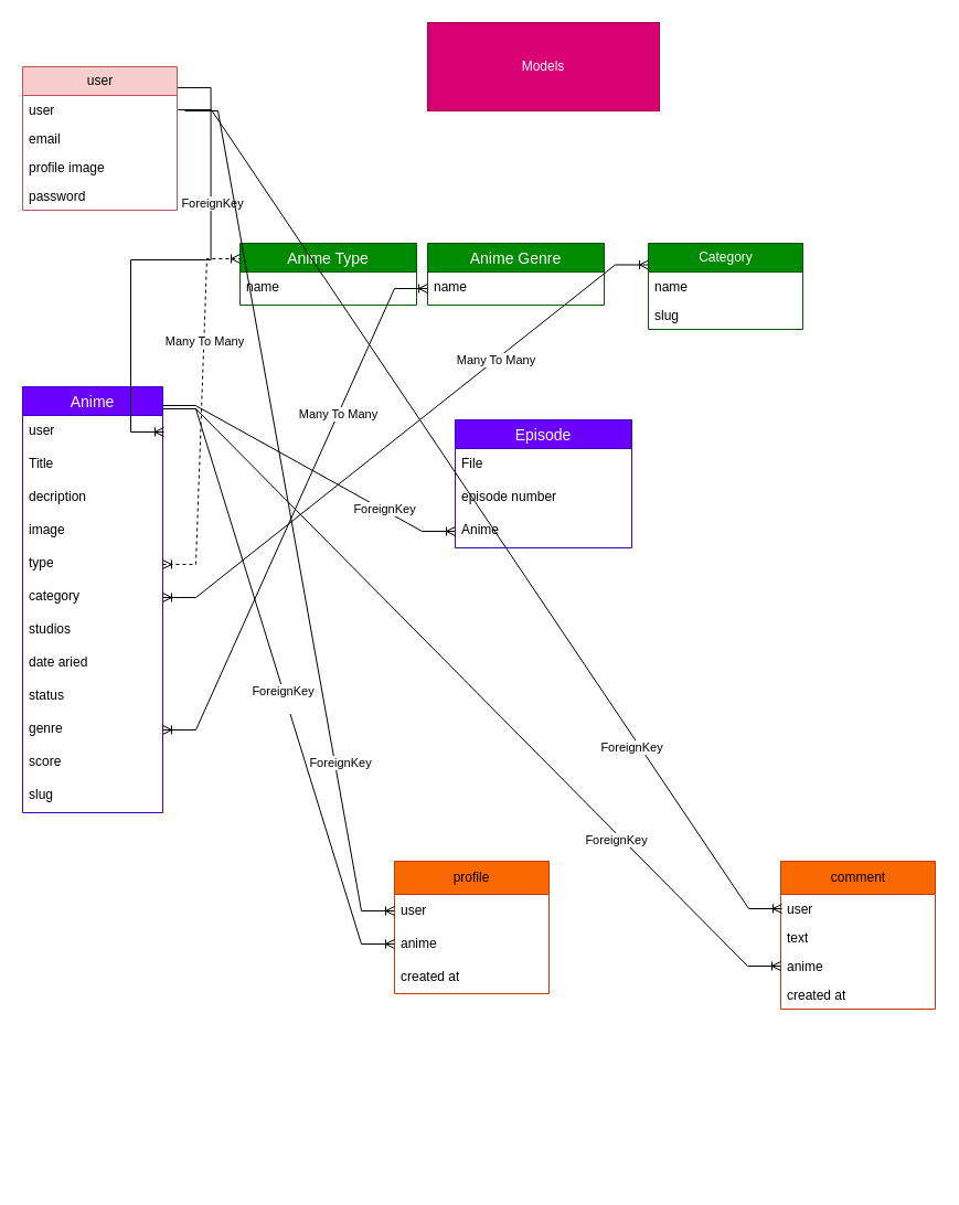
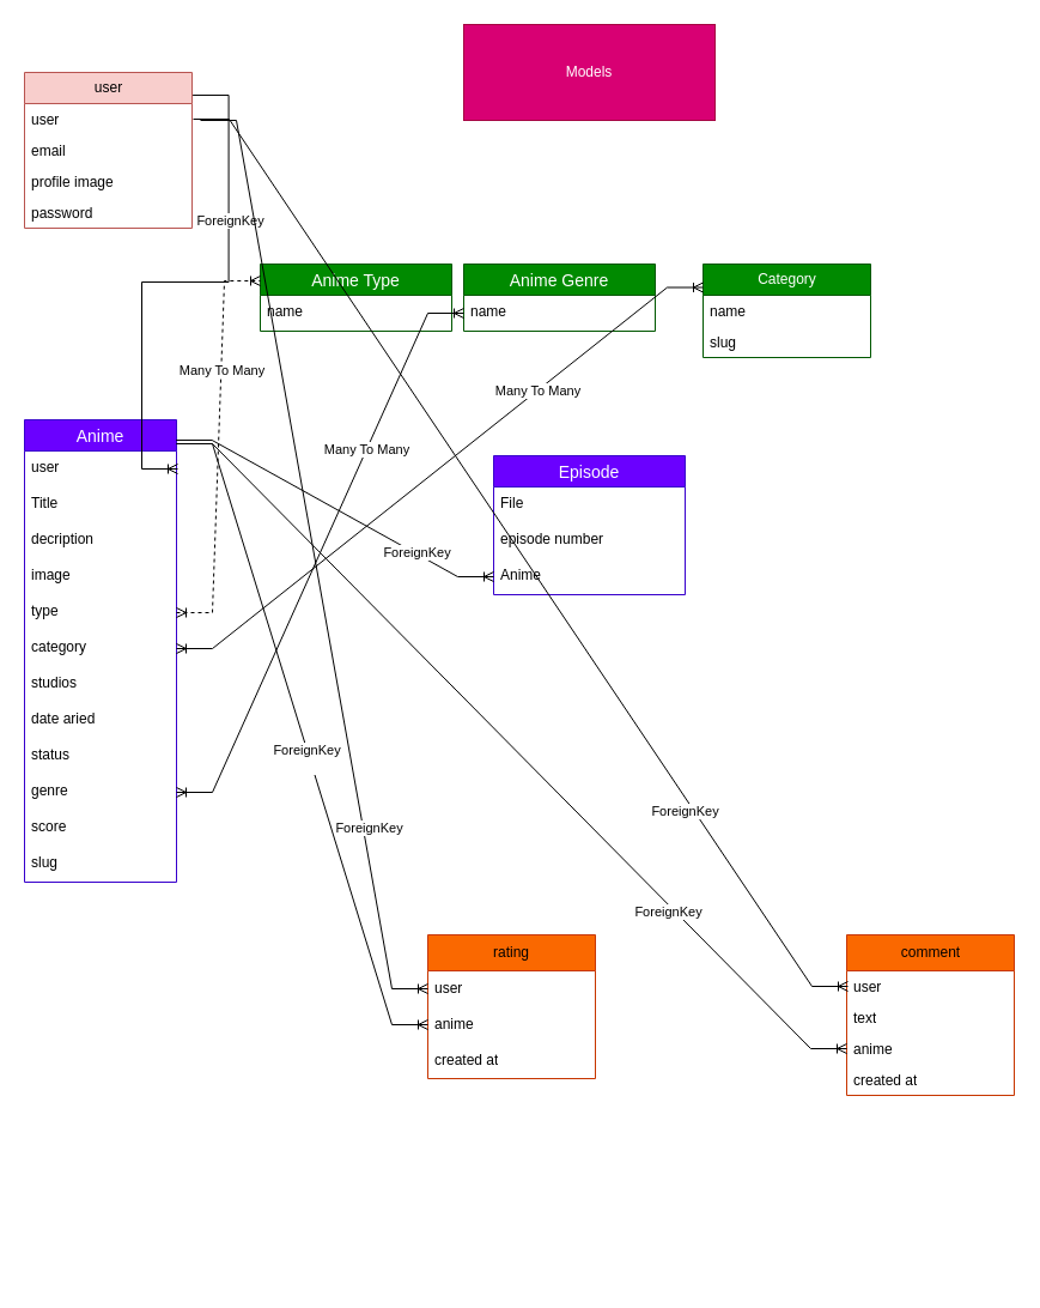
  <mxCell id="0" />
  <mxCell id="1" parent="0" />
  <mxCell id="2" value="user" style="swimlane;fontStyle=0;childLayout=stackLayout;horizontal=1;startSize=26;fillColor=#f8cecc;horizontalStack=0;resizeParent=1;resizeParentMax=0;resizeLast=0;collapsible=1;marginBottom=0;html=1;strokeColor=#b85450;" parent="1" vertex="1"><mxGeometry x="20" y="60" width="140" height="130" as="geometry" /></mxCell>
  <mxCell id="3" value="user" style="text;align=left;verticalAlign=top;spacingLeft=4;spacingRight=4;overflow=hidden;rotatable=0;points=[[0,0.5],[1,0.5]];portConstraint=eastwest;whiteSpace=wrap;html=1;" parent="2" vertex="1"><mxGeometry y="26" width="140" height="26" as="geometry" /></mxCell>
  <mxCell id="4" value="email" style="text;align=left;verticalAlign=top;spacingLeft=4;spacingRight=4;overflow=hidden;rotatable=0;points=[[0,0.5],[1,0.5]];portConstraint=eastwest;whiteSpace=wrap;html=1;" vertex="1" parent="2"><mxGeometry y="52" width="140" height="26" as="geometry" /></mxCell>
  <mxCell id="5" value="profile image" style="text;align=left;verticalAlign=top;spacingLeft=4;spacingRight=4;overflow=hidden;rotatable=0;points=[[0,0.5],[1,0.5]];portConstraint=eastwest;whiteSpace=wrap;html=1;" vertex="1" parent="2"><mxGeometry y="78" width="140" height="26" as="geometry" /></mxCell>
  <mxCell id="6" value="password" style="text;strokeColor=none;fillColor=none;align=left;verticalAlign=top;spacingLeft=4;spacingRight=4;overflow=hidden;rotatable=0;points=[[0,0.5],[1,0.5]];portConstraint=eastwest;whiteSpace=wrap;html=1;" parent="2" vertex="1"><mxGeometry y="104" width="140" height="26" as="geometry" /></mxCell>
  <mxCell id="7" value="Anime" style="swimlane;fontStyle=0;childLayout=stackLayout;horizontal=1;startSize=26;horizontalStack=0;resizeParent=1;resizeParentMax=0;resizeLast=0;collapsible=1;marginBottom=0;align=center;fontSize=14;fillColor=#6a00ff;fontColor=#ffffff;strokeColor=#3700CC;" parent="1" vertex="1"><mxGeometry x="20" y="350" width="127" height="386" as="geometry" /></mxCell>
  <mxCell id="8" value="user" style="text;strokeColor=none;fillColor=none;spacingLeft=4;spacingRight=4;overflow=hidden;rotatable=0;points=[[0,0.5],[1,0.5]];portConstraint=eastwest;fontSize=12;whiteSpace=wrap;html=1;" parent="7" vertex="1"><mxGeometry y="26" width="127" height="30" as="geometry" /></mxCell>
  <mxCell id="9" value="" style="edgeStyle=entityRelationEdgeStyle;fontSize=12;html=1;endArrow=ERoneToMany;rounded=0;entryX=1;entryY=0.5;entryDx=0;entryDy=0;exitX=0.997;exitY=0.146;exitDx=0;exitDy=0;exitPerimeter=0;" parent="7" edge="1"><mxGeometry width="100" height="100" relative="1" as="geometry"><mxPoint x="140.58" y="-271.02" as="sourcePoint" /><mxPoint x="128" y="41" as="targetPoint" /><Array as="points"><mxPoint x="168" y="-190" /><mxPoint x="158" y="-190" /></Array></mxGeometry></mxCell>
  <mxCell id="10" value="ForeignKey" style="edgeLabel;html=1;align=center;verticalAlign=middle;resizable=0;points=[];" parent="9" vertex="1" connectable="0"><mxGeometry x="-0.393" y="1" relative="1" as="geometry"><mxPoint as="offset" /></mxGeometry></mxCell>
  <mxCell id="11" value="Title" style="text;strokeColor=none;fillColor=none;spacingLeft=4;spacingRight=4;overflow=hidden;rotatable=0;points=[[0,0.5],[1,0.5]];portConstraint=eastwest;fontSize=12;whiteSpace=wrap;html=1;" parent="7" vertex="1"><mxGeometry y="56" width="127" height="30" as="geometry" /></mxCell>
  <mxCell id="12" value="decription" style="text;strokeColor=none;fillColor=none;spacingLeft=4;spacingRight=4;overflow=hidden;rotatable=0;points=[[0,0.5],[1,0.5]];portConstraint=eastwest;fontSize=12;whiteSpace=wrap;html=1;" parent="7" vertex="1"><mxGeometry y="86" width="127" height="30" as="geometry" /></mxCell>
  <mxCell id="13" value="image" style="text;strokeColor=none;fillColor=none;spacingLeft=4;spacingRight=4;overflow=hidden;rotatable=0;points=[[0,0.5],[1,0.5]];portConstraint=eastwest;fontSize=12;whiteSpace=wrap;html=1;" parent="7" vertex="1"><mxGeometry y="116" width="127" height="30" as="geometry" /></mxCell>
  <mxCell id="14" value="type" style="text;strokeColor=none;fillColor=none;spacingLeft=4;spacingRight=4;overflow=hidden;rotatable=0;points=[[0,0.5],[1,0.5]];portConstraint=eastwest;fontSize=12;whiteSpace=wrap;html=1;" parent="7" vertex="1"><mxGeometry y="146" width="127" height="30" as="geometry" /></mxCell>
  <mxCell id="15" value="category" style="text;strokeColor=none;fillColor=none;spacingLeft=4;spacingRight=4;overflow=hidden;rotatable=0;points=[[0,0.5],[1,0.5]];portConstraint=eastwest;fontSize=12;whiteSpace=wrap;html=1;" vertex="1" parent="7"><mxGeometry y="176" width="127" height="30" as="geometry" /></mxCell>
  <mxCell id="16" value="studios" style="text;strokeColor=none;fillColor=none;spacingLeft=4;spacingRight=4;overflow=hidden;rotatable=0;points=[[0,0.5],[1,0.5]];portConstraint=eastwest;fontSize=12;whiteSpace=wrap;html=1;" parent="7" vertex="1"><mxGeometry y="206" width="127" height="30" as="geometry" /></mxCell>
  <mxCell id="17" value="date aried" style="text;strokeColor=none;fillColor=none;spacingLeft=4;spacingRight=4;overflow=hidden;rotatable=0;points=[[0,0.5],[1,0.5]];portConstraint=eastwest;fontSize=12;whiteSpace=wrap;html=1;" parent="7" vertex="1"><mxGeometry y="236" width="127" height="30" as="geometry" /></mxCell>
  <mxCell id="18" value="status" style="text;strokeColor=none;fillColor=none;spacingLeft=4;spacingRight=4;overflow=hidden;rotatable=0;points=[[0,0.5],[1,0.5]];portConstraint=eastwest;fontSize=12;whiteSpace=wrap;html=1;" parent="7" vertex="1"><mxGeometry y="266" width="127" height="30" as="geometry" /></mxCell>
  <mxCell id="19" value="genre" style="text;strokeColor=none;fillColor=none;spacingLeft=4;spacingRight=4;overflow=hidden;rotatable=0;points=[[0,0.5],[1,0.5]];portConstraint=eastwest;fontSize=12;whiteSpace=wrap;html=1;" parent="7" vertex="1"><mxGeometry y="296" width="127" height="30" as="geometry" /></mxCell>
  <mxCell id="20" value="score" style="text;strokeColor=none;fillColor=none;spacingLeft=4;spacingRight=4;overflow=hidden;rotatable=0;points=[[0,0.5],[1,0.5]];portConstraint=eastwest;fontSize=12;whiteSpace=wrap;html=1;" parent="7" vertex="1"><mxGeometry y="326" width="127" height="30" as="geometry" /></mxCell>
  <mxCell id="21" value="slug" style="text;strokeColor=none;fillColor=none;spacingLeft=4;spacingRight=4;overflow=hidden;rotatable=0;points=[[0,0.5],[1,0.5]];portConstraint=eastwest;fontSize=12;whiteSpace=wrap;html=1;" vertex="1" parent="7"><mxGeometry y="356" width="127" height="30" as="geometry" /></mxCell>
  <mxCell id="22" value="Models" style="rounded=0;whiteSpace=wrap;html=1;fillColor=#d80073;strokeColor=#A50040;fontColor=#ffffff;" parent="1" vertex="1"><mxGeometry x="387" y="20" width="210" height="80" as="geometry" /></mxCell>
  <mxCell id="23" value="Anime Type" style="swimlane;fontStyle=0;childLayout=stackLayout;horizontal=1;startSize=26;horizontalStack=0;resizeParent=1;resizeParentMax=0;resizeLast=0;collapsible=1;marginBottom=0;align=center;fontSize=14;fillColor=#008a00;fontColor=#ffffff;strokeColor=#005700;" parent="1" vertex="1"><mxGeometry x="217" y="220" width="160" height="56" as="geometry" /></mxCell>
  <mxCell id="24" value="name" style="text;strokeColor=none;fillColor=none;spacingLeft=4;spacingRight=4;overflow=hidden;rotatable=0;points=[[0,0.5],[1,0.5]];portConstraint=eastwest;fontSize=12;whiteSpace=wrap;html=1;" parent="23" vertex="1"><mxGeometry y="26" width="160" height="30" as="geometry" /></mxCell>
  <mxCell id="25" value="" style="edgeStyle=entityRelationEdgeStyle;fontSize=12;html=1;endArrow=ERoneToMany;startArrow=ERoneToMany;rounded=0;exitX=1;exitY=0.5;exitDx=0;exitDy=0;entryX=0;entryY=0.25;entryDx=0;entryDy=0;dashed=1;" parent="1" source="14" target="23" edge="1"><mxGeometry width="100" height="100" relative="1" as="geometry"><mxPoint x="367" y="360" as="sourcePoint" /><mxPoint x="467" y="260" as="targetPoint" /></mxGeometry></mxCell>
  <mxCell id="26" value="Many To Many" style="edgeLabel;html=1;align=center;verticalAlign=middle;resizable=0;points=[];" parent="25" vertex="1" connectable="0"><mxGeometry x="0.38" relative="1" as="geometry"><mxPoint as="offset" /></mxGeometry></mxCell>
  <mxCell id="27" value="Anime Genre" style="swimlane;fontStyle=0;childLayout=stackLayout;horizontal=1;startSize=26;horizontalStack=0;resizeParent=1;resizeParentMax=0;resizeLast=0;collapsible=1;marginBottom=0;align=center;fontSize=14;fillColor=#008a00;fontColor=#ffffff;strokeColor=#005700;" parent="1" vertex="1"><mxGeometry x="387" y="220" width="160" height="56" as="geometry" /></mxCell>
  <mxCell id="28" value="name" style="text;strokeColor=none;fillColor=none;spacingLeft=4;spacingRight=4;overflow=hidden;rotatable=0;points=[[0,0.5],[1,0.5]];portConstraint=eastwest;fontSize=12;whiteSpace=wrap;html=1;" parent="27" vertex="1"><mxGeometry y="26" width="160" height="30" as="geometry" /></mxCell>
  <mxCell id="29" value="" style="edgeStyle=entityRelationEdgeStyle;fontSize=12;html=1;endArrow=ERoneToMany;startArrow=ERoneToMany;rounded=0;exitX=1;exitY=0.5;exitDx=0;exitDy=0;entryX=0;entryY=0.5;entryDx=0;entryDy=0;" parent="1" target="28" edge="1" source="19"><mxGeometry width="100" height="100" relative="1" as="geometry"><mxPoint x="180" y="605" as="sourcePoint" /><mxPoint x="547" y="269" as="targetPoint" /></mxGeometry></mxCell>
  <mxCell id="30" value="Many To Many" style="edgeLabel;html=1;align=center;verticalAlign=middle;resizable=0;points=[];" parent="29" vertex="1" connectable="0"><mxGeometry x="0.38" relative="1" as="geometry"><mxPoint as="offset" /></mxGeometry></mxCell>
  <mxCell id="31" value="Episode" style="swimlane;fontStyle=0;childLayout=stackLayout;horizontal=1;startSize=26;horizontalStack=0;resizeParent=1;resizeParentMax=0;resizeLast=0;collapsible=1;marginBottom=0;align=center;fontSize=14;fillColor=#6a00ff;fontColor=#ffffff;strokeColor=#3700CC;" parent="1" vertex="1"><mxGeometry x="412" y="380" width="160" height="116" as="geometry" /></mxCell>
  <mxCell id="32" value="File" style="text;strokeColor=none;fillColor=none;spacingLeft=4;spacingRight=4;overflow=hidden;rotatable=0;points=[[0,0.5],[1,0.5]];portConstraint=eastwest;fontSize=12;whiteSpace=wrap;html=1;" parent="31" vertex="1"><mxGeometry y="26" width="160" height="30" as="geometry" /></mxCell>
  <mxCell id="33" value="episode number" style="text;strokeColor=none;fillColor=none;spacingLeft=4;spacingRight=4;overflow=hidden;rotatable=0;points=[[0,0.5],[1,0.5]];portConstraint=eastwest;fontSize=12;whiteSpace=wrap;html=1;" parent="31" vertex="1"><mxGeometry y="56" width="160" height="30" as="geometry" /></mxCell>
  <mxCell id="34" value="Anime" style="text;strokeColor=none;fillColor=none;spacingLeft=4;spacingRight=4;overflow=hidden;rotatable=0;points=[[0,0.5],[1,0.5]];portConstraint=eastwest;fontSize=12;whiteSpace=wrap;html=1;" parent="31" vertex="1"><mxGeometry y="86" width="160" height="30" as="geometry" /></mxCell>
  <mxCell id="35" value="" style="edgeStyle=entityRelationEdgeStyle;fontSize=12;html=1;endArrow=ERoneToMany;rounded=0;entryX=0;entryY=0.5;entryDx=0;entryDy=0;exitX=0.997;exitY=0.044;exitDx=0;exitDy=0;exitPerimeter=0;" parent="1" source="7" target="34" edge="1"><mxGeometry width="100" height="100" relative="1" as="geometry"><mxPoint x="657" y="190" as="sourcePoint" /><mxPoint x="677" y="470" as="targetPoint" /></mxGeometry></mxCell>
  <mxCell id="36" value="ForeignKey" style="edgeLabel;html=1;align=center;verticalAlign=middle;resizable=0;points=[];" vertex="1" connectable="0" parent="35"><mxGeometry x="0.002" y="1" relative="1" as="geometry"><mxPoint x="67" y="37" as="offset" /></mxGeometry></mxCell>
  <mxCell id="37" value="Category" style="swimlane;fontStyle=0;childLayout=stackLayout;horizontal=1;startSize=26;fillColor=#008a00;horizontalStack=0;resizeParent=1;resizeParentMax=0;resizeLast=0;collapsible=1;marginBottom=0;html=1;strokeColor=#005700;fontColor=#ffffff;" vertex="1" parent="1"><mxGeometry x="587" y="220" width="140" height="78" as="geometry" /></mxCell>
  <mxCell id="38" value="name" style="text;strokeColor=none;fillColor=none;align=left;verticalAlign=top;spacingLeft=4;spacingRight=4;overflow=hidden;rotatable=0;points=[[0,0.5],[1,0.5]];portConstraint=eastwest;whiteSpace=wrap;html=1;" vertex="1" parent="37"><mxGeometry y="26" width="140" height="26" as="geometry" /></mxCell>
  <mxCell id="39" value="slug" style="text;strokeColor=none;fillColor=none;align=left;verticalAlign=top;spacingLeft=4;spacingRight=4;overflow=hidden;rotatable=0;points=[[0,0.5],[1,0.5]];portConstraint=eastwest;whiteSpace=wrap;html=1;" vertex="1" parent="37"><mxGeometry y="52" width="140" height="26" as="geometry" /></mxCell>
  <mxCell id="40" value="" style="edgeStyle=entityRelationEdgeStyle;fontSize=12;html=1;endArrow=ERoneToMany;startArrow=ERoneToMany;rounded=0;exitX=1;exitY=0.5;exitDx=0;exitDy=0;entryX=0;entryY=0.25;entryDx=0;entryDy=0;" edge="1" parent="1" source="15" target="37"><mxGeometry width="100" height="100" relative="1" as="geometry"><mxPoint x="677" y="607" as="sourcePoint" /><mxPoint x="714" y="330" as="targetPoint" /></mxGeometry></mxCell>
  <mxCell id="41" value="Many To Many" style="edgeLabel;html=1;align=center;verticalAlign=middle;resizable=0;points=[];" vertex="1" connectable="0" parent="40"><mxGeometry x="0.38" relative="1" as="geometry"><mxPoint as="offset" /></mxGeometry></mxCell>
  <mxCell id="42" value="comment" style="swimlane;fontStyle=0;childLayout=stackLayout;horizontal=1;startSize=30;fillColor=#fa6800;horizontalStack=0;resizeParent=1;resizeParentMax=0;resizeLast=0;collapsible=1;marginBottom=0;html=1;strokeColor=#C73500;fontColor=#000000;" vertex="1" parent="1"><mxGeometry x="707" y="780" width="140" height="134" as="geometry" /></mxCell>
  <mxCell id="43" value="user" style="text;strokeColor=none;fillColor=none;align=left;verticalAlign=top;spacingLeft=4;spacingRight=4;overflow=hidden;rotatable=0;points=[[0,0.5],[1,0.5]];portConstraint=eastwest;whiteSpace=wrap;html=1;" vertex="1" parent="42"><mxGeometry y="30" width="140" height="26" as="geometry" /></mxCell>
  <mxCell id="44" value="text" style="text;strokeColor=none;fillColor=none;align=left;verticalAlign=top;spacingLeft=4;spacingRight=4;overflow=hidden;rotatable=0;points=[[0,0.5],[1,0.5]];portConstraint=eastwest;whiteSpace=wrap;html=1;" vertex="1" parent="42"><mxGeometry y="56" width="140" height="26" as="geometry" /></mxCell>
  <mxCell id="45" value="anime" style="text;strokeColor=none;fillColor=none;align=left;verticalAlign=top;spacingLeft=4;spacingRight=4;overflow=hidden;rotatable=0;points=[[0,0.5],[1,0.5]];portConstraint=eastwest;whiteSpace=wrap;html=1;" vertex="1" parent="42"><mxGeometry y="82" width="140" height="26" as="geometry" /></mxCell>
  <mxCell id="46" value="created at" style="text;strokeColor=none;fillColor=none;align=left;verticalAlign=top;spacingLeft=4;spacingRight=4;overflow=hidden;rotatable=0;points=[[0,0.5],[1,0.5]];portConstraint=eastwest;whiteSpace=wrap;html=1;" vertex="1" parent="42"><mxGeometry y="108" width="140" height="26" as="geometry" /></mxCell>
  <mxCell id="47" value="" style="edgeStyle=entityRelationEdgeStyle;fontSize=12;html=1;endArrow=ERoneToMany;rounded=0;entryX=0;entryY=0.5;entryDx=0;entryDy=0;exitX=1;exitY=0.5;exitDx=0;exitDy=0;" edge="1" parent="1"><mxGeometry width="100" height="100" relative="1" as="geometry"><mxPoint x="161" y="99" as="sourcePoint" /><mxPoint x="708" y="823" as="targetPoint" /><Array as="points"><mxPoint x="161" y="100" /></Array></mxGeometry></mxCell>
  <mxCell id="48" value="ForeignKey" style="edgeLabel;html=1;align=center;verticalAlign=middle;resizable=0;points=[];" vertex="1" connectable="0" parent="47"><mxGeometry x="0.002" y="1" relative="1" as="geometry"><mxPoint x="136" y="215" as="offset" /></mxGeometry></mxCell>
  <mxCell id="49" value="" style="edgeStyle=entityRelationEdgeStyle;fontSize=12;html=1;endArrow=ERoneToMany;rounded=0;entryX=0;entryY=0.5;entryDx=0;entryDy=0;" edge="1" parent="1" target="45"><mxGeometry width="100" height="100" relative="1" as="geometry"><mxPoint x="147" y="370" as="sourcePoint" /><mxPoint x="774" y="1329" as="targetPoint" /></mxGeometry></mxCell>
  <mxCell id="50" value="ForeignKey" style="edgeLabel;html=1;align=center;verticalAlign=middle;resizable=0;points=[];" vertex="1" connectable="0" parent="49"><mxGeometry x="0.002" y="1" relative="1" as="geometry"><mxPoint x="129" y="138" as="offset" /></mxGeometry></mxCell>
- <mxCell id="51" value="profile" style="swimlane;fontStyle=0;childLayout=stackLayout;horizontal=1;startSize=30;horizontalStack=0;resizeParent=1;resizeParentMax=0;resizeLast=0;collapsible=1;marginBottom=0;whiteSpace=wrap;html=1;fillColor=#fa6800;fontColor=#000000;strokeColor=#C73500;" vertex="1" parent="1"><mxGeometry x="357" y="780" width="140" height="120" as="geometry" /></mxCell>
+ <mxCell id="51" value="rating" style="swimlane;fontStyle=0;childLayout=stackLayout;horizontal=1;startSize=30;horizontalStack=0;resizeParent=1;resizeParentMax=0;resizeLast=0;collapsible=1;marginBottom=0;whiteSpace=wrap;html=1;fillColor=#fa6800;fontColor=#000000;strokeColor=#C73500;" vertex="1" parent="1"><mxGeometry x="357" y="780" width="140" height="120" as="geometry" /></mxCell>
  <mxCell id="52" value="user" style="text;strokeColor=none;fillColor=none;align=left;verticalAlign=middle;spacingLeft=4;spacingRight=4;overflow=hidden;points=[[0,0.5],[1,0.5]];portConstraint=eastwest;rotatable=0;whiteSpace=wrap;html=1;" vertex="1" parent="51"><mxGeometry y="30" width="140" height="30" as="geometry" /></mxCell>
  <mxCell id="53" value="anime" style="text;strokeColor=none;fillColor=none;align=left;verticalAlign=middle;spacingLeft=4;spacingRight=4;overflow=hidden;points=[[0,0.5],[1,0.5]];portConstraint=eastwest;rotatable=0;whiteSpace=wrap;html=1;" vertex="1" parent="51"><mxGeometry y="60" width="140" height="30" as="geometry" /></mxCell>
  <mxCell id="54" value="created at" style="text;strokeColor=none;fillColor=none;align=left;verticalAlign=middle;spacingLeft=4;spacingRight=4;overflow=hidden;points=[[0,0.5],[1,0.5]];portConstraint=eastwest;rotatable=0;whiteSpace=wrap;html=1;" vertex="1" parent="51"><mxGeometry y="90" width="140" height="30" as="geometry" /></mxCell>
  <mxCell id="55" value="" style="edgeStyle=entityRelationEdgeStyle;fontSize=12;html=1;endArrow=ERoneToMany;rounded=0;entryX=0;entryY=0.5;entryDx=0;entryDy=0;" edge="1" parent="1"><mxGeometry width="100" height="100" relative="1" as="geometry"><mxPoint x="167" y="100" as="sourcePoint" /><mxPoint x="357" y="825" as="targetPoint" /></mxGeometry></mxCell>
  <mxCell id="56" value="ForeignKey" style="edgeLabel;html=1;align=center;verticalAlign=middle;resizable=0;points=[];" vertex="1" connectable="0" parent="55"><mxGeometry x="0.002" y="1" relative="1" as="geometry"><mxPoint x="44" y="227" as="offset" /></mxGeometry></mxCell>
  <mxCell id="57" value="" style="edgeStyle=entityRelationEdgeStyle;fontSize=12;html=1;endArrow=ERoneToMany;rounded=0;entryX=0;entryY=0.5;entryDx=0;entryDy=0;" edge="1" parent="1" target="53"><mxGeometry width="100" height="100" relative="1" as="geometry"><mxPoint x="147" y="370" as="sourcePoint" /><mxPoint x="267" y="800" as="targetPoint" /><Array as="points"><mxPoint x="357" y="1070" /></Array></mxGeometry></mxCell>
  <mxCell id="58" value="ForeignKey&lt;div&gt;&lt;br&gt;&lt;/div&gt;" style="edgeLabel;html=1;align=center;verticalAlign=middle;resizable=0;points=[];" vertex="1" connectable="0" parent="57"><mxGeometry x="0.07" y="-3" relative="1" as="geometry"><mxPoint as="offset" /></mxGeometry></mxCell>
